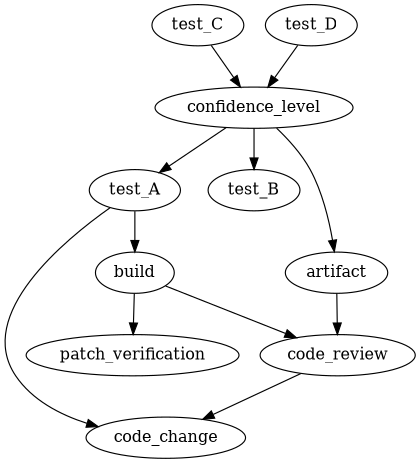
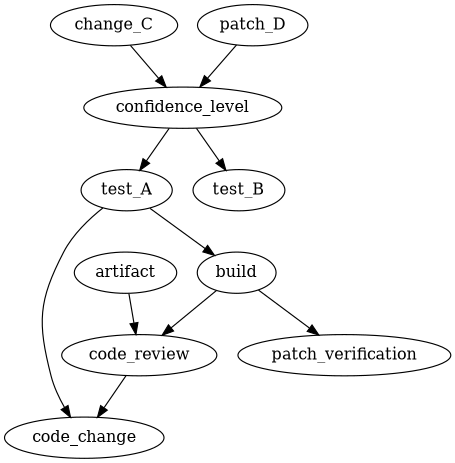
  strict digraph {
    node [probability=0.9 pass_probability=0.9]
    edge [type=cause]
    code_change [probability=1 stop_probability=0.1 pass_probability=""]
    code_review [probability=0.4]
    build [stop_probability=0.1]
    patch_verification
    test_A [pass_probability=0.7]
    test_B [probability=0.6]
    artifact [probability="" pass_probability=""]
    confidence_level [probability=1 stop_probability=0.1 pass_probability=""]
-   test_C [pass_probability=0.8]
-   test_D [pass_probability=0.5]
+   test_C [pass_probability=0.8 label=change_C]
+   test_D [pass_probability=0.5 label=patch_D]
    code_review -> code_change
    build -> code_review
    build -> patch_verification
    test_A -> code_change
    test_A -> build
    artifact -> code_review
    confidence_level -> test_A
    confidence_level -> test_B
-   confidence_level -> artifact [type=subject]
    test_C -> confidence_level
    test_D -> confidence_level
  }
